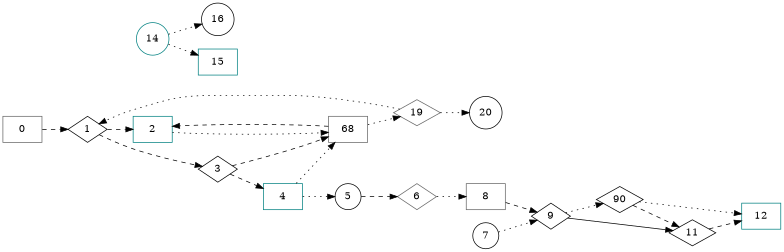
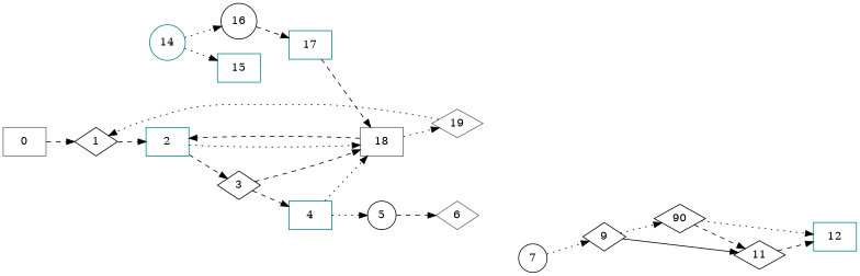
  digraph {
    rankdir=LR
    node [color=black shape=box]
    edge [style=dashed]
    0 [color=gray40]
    1 [shape=diamond]
    2 [color=teal]
    3 [shape=diamond]
-   18 [color=gray40 label=68]
+   18 [color=gray40]
    4 [color=teal]
    19 [color=gray40 shape=diamond]
    5 [shape=circle]
    6 [color=gray40 shape=diamond]
-   8 [color=gray40]
    7 [shape=circle]
    9 [shape=diamond]
    n13 [label=90 shape=diamond]
    11 [shape=diamond]
    12 [color=teal]
    14 [color=teal shape=circle]
    15 [color=teal]
    16 [shape=circle]
-   20 [shape=circle]
+   17 [color=teal]
    0 -> 1
    1 -> 2
-   1 -> 3
+   2 -> 3
    2 -> 18 [style=dotted]
    3 -> 18
    3 -> 4
    18 -> 2
    18 -> 19 [style=dotted]
    4 -> 18 [style=dotted]
    4 -> 5 [style=dotted]
    19 -> 1 [style=dotted]
-   19 -> 20 [style=dotted]
    5 -> 6
-   6 -> 8 [style=dotted]
-   8 -> 9
    7 -> 9 [style=dotted]
    9 -> n13 [style=dotted]
    9 -> 11 [style=solid]
    n13 -> 11
    n13 -> 12 [style=dotted]
    11 -> 12
    14 -> 15 [style=dotted]
    14 -> 16 [style=dotted]
+   16 -> 17
+   17 -> 18
  }
